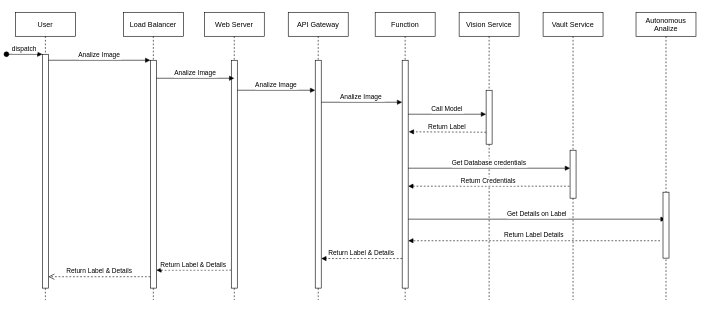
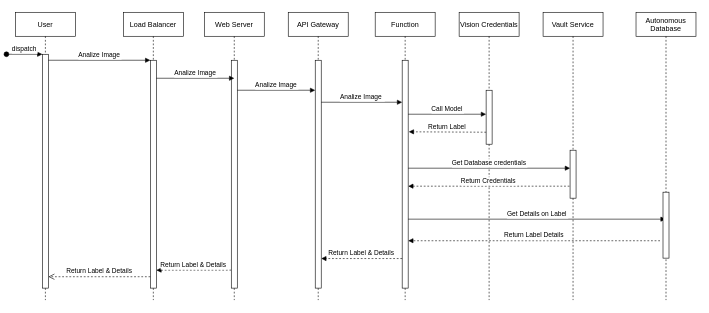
  <mxCell id="0" />
  <mxCell id="1" parent="0" />
  <mxCell id="2" value="User" style="shape=umlLifeline;perimeter=lifelinePerimeter;container=1;collapsible=0;recursiveResize=0;rounded=0;shadow=0;strokeWidth=1;" parent="1" vertex="1"><mxGeometry x="20" y="20" width="100" height="480" as="geometry" /></mxCell>
  <mxCell id="3" value="" style="points=[];perimeter=orthogonalPerimeter;rounded=0;shadow=0;strokeWidth=1;" parent="2" vertex="1"><mxGeometry x="45" y="70" width="10" height="390" as="geometry" /></mxCell>
  <mxCell id="4" value="dispatch" style="verticalAlign=bottom;startArrow=oval;endArrow=block;startSize=8;shadow=0;strokeWidth=1;" parent="2" target="3" edge="1"><mxGeometry relative="1" as="geometry"><mxPoint x="-15" y="70" as="sourcePoint" /></mxGeometry></mxCell>
  <mxCell id="5" value="Load Balancer" style="shape=umlLifeline;perimeter=lifelinePerimeter;container=1;collapsible=0;recursiveResize=0;rounded=0;shadow=0;strokeWidth=1;" parent="1" vertex="1"><mxGeometry x="200" y="20" width="100" height="480" as="geometry" /></mxCell>
  <mxCell id="6" value="" style="points=[];perimeter=orthogonalPerimeter;rounded=0;shadow=0;strokeWidth=1;" parent="5" vertex="1"><mxGeometry x="45" y="80" width="10" height="380" as="geometry" /></mxCell>
  <mxCell id="7" value="Return Label &amp; Details" style="verticalAlign=bottom;endArrow=block;shadow=0;strokeWidth=1;dashed=1;" edge="1" parent="5"><mxGeometry relative="1" as="geometry"><mxPoint x="180" y="430.0" as="sourcePoint" /><mxPoint x="55" y="430" as="targetPoint" /></mxGeometry></mxCell>
  <mxCell id="8" value="Return Label &amp; Details" style="verticalAlign=bottom;endArrow=open;dashed=1;endSize=8;exitX=0;exitY=0.95;shadow=0;strokeWidth=1;" parent="1" source="6" target="3" edge="1"><mxGeometry relative="1" as="geometry"><mxPoint x="175" y="176" as="targetPoint" /></mxGeometry></mxCell>
  <mxCell id="9" value="Analize Image" style="verticalAlign=bottom;endArrow=block;entryX=0;entryY=0;shadow=0;strokeWidth=1;" parent="1" source="3" target="6" edge="1"><mxGeometry relative="1" as="geometry"><mxPoint x="175" y="100" as="sourcePoint" /></mxGeometry></mxCell>
  <mxCell id="10" value="API Gateway" style="shape=umlLifeline;perimeter=lifelinePerimeter;container=1;collapsible=0;recursiveResize=0;rounded=0;shadow=0;strokeWidth=1;" vertex="1" parent="1"><mxGeometry x="475" y="20" width="100" height="480" as="geometry" /></mxCell>
  <mxCell id="11" value="" style="points=[];perimeter=orthogonalPerimeter;rounded=0;shadow=0;strokeWidth=1;" vertex="1" parent="10"><mxGeometry x="45" y="80" width="10" height="380" as="geometry" /></mxCell>
  <mxCell id="12" value="Function" style="shape=umlLifeline;perimeter=lifelinePerimeter;container=1;collapsible=0;recursiveResize=0;rounded=0;shadow=0;strokeWidth=1;" vertex="1" parent="1"><mxGeometry x="620" y="20" width="100" height="480" as="geometry" /></mxCell>
  <mxCell id="13" value="" style="points=[];perimeter=orthogonalPerimeter;rounded=0;shadow=0;strokeWidth=1;" vertex="1" parent="12"><mxGeometry x="45" y="80" width="10" height="380" as="geometry" /></mxCell>
  <mxCell id="14" value="Analize Image " style="verticalAlign=bottom;endArrow=block;shadow=0;strokeWidth=1;exitX=1.2;exitY=0.119;exitDx=0;exitDy=0;exitPerimeter=0;" edge="1" parent="12" target="13"><mxGeometry relative="1" as="geometry"><mxPoint x="-90" y="150.0" as="sourcePoint" /><mxPoint x="37.5" y="150.0" as="targetPoint" /></mxGeometry></mxCell>
  <mxCell id="15" value="Get Details on Label" style="verticalAlign=bottom;endArrow=block;shadow=0;strokeWidth=1;exitX=1.2;exitY=0.119;exitDx=0;exitDy=0;exitPerimeter=0;" edge="1" parent="12" target="25"><mxGeometry relative="1" as="geometry"><mxPoint x="55" y="345" as="sourcePoint" /><mxPoint x="185" y="345" as="targetPoint" /></mxGeometry></mxCell>
  <mxCell id="16" value="Return Label &amp; Details" style="verticalAlign=bottom;endArrow=block;shadow=0;strokeWidth=1;dashed=1;" edge="1" parent="12" target="11"><mxGeometry relative="1" as="geometry"><mxPoint x="45" y="410.68" as="sourcePoint" /><mxPoint x="-84" y="410" as="targetPoint" /></mxGeometry></mxCell>
- <mxCell id="17" value="Vision Service" style="shape=umlLifeline;perimeter=lifelinePerimeter;container=1;collapsible=0;recursiveResize=0;rounded=0;shadow=0;strokeWidth=1;" vertex="1" parent="1"><mxGeometry x="760" y="20" width="100" height="480" as="geometry" /></mxCell>
+ <mxCell id="17" value="Vision Credentials" style="shape=umlLifeline;perimeter=lifelinePerimeter;container=1;collapsible=0;recursiveResize=0;rounded=0;shadow=0;strokeWidth=1;" vertex="1" parent="1"><mxGeometry x="760" y="20" width="100" height="480" as="geometry" /></mxCell>
  <mxCell id="18" value="" style="points=[];perimeter=orthogonalPerimeter;rounded=0;shadow=0;strokeWidth=1;" vertex="1" parent="17"><mxGeometry x="45" y="130" width="10" height="90" as="geometry" /></mxCell>
  <mxCell id="19" value="Call Model" style="verticalAlign=bottom;endArrow=block;shadow=0;strokeWidth=1;exitX=1.2;exitY=0.119;exitDx=0;exitDy=0;exitPerimeter=0;" edge="1" parent="17"><mxGeometry relative="1" as="geometry"><mxPoint x="-85" y="170" as="sourcePoint" /><mxPoint x="45" y="170" as="targetPoint" /></mxGeometry></mxCell>
  <mxCell id="20" value="Return Label" style="verticalAlign=bottom;endArrow=block;shadow=0;strokeWidth=1;entryX=1.1;entryY=0.314;entryDx=0;entryDy=0;entryPerimeter=0;dashed=1;" edge="1" parent="17" target="13"><mxGeometry relative="1" as="geometry"><mxPoint x="45" y="200" as="sourcePoint" /><mxPoint x="-65" y="200" as="targetPoint" /></mxGeometry></mxCell>
  <mxCell id="21" value="Return Credentials" style="verticalAlign=bottom;endArrow=block;shadow=0;strokeWidth=1;dashed=1;" edge="1" parent="17"><mxGeometry relative="1" as="geometry"><mxPoint x="184" y="290" as="sourcePoint" /><mxPoint x="-85" y="290" as="targetPoint" /></mxGeometry></mxCell>
  <mxCell id="22" value="Vault Service" style="shape=umlLifeline;perimeter=lifelinePerimeter;container=1;collapsible=0;recursiveResize=0;rounded=0;shadow=0;strokeWidth=1;" vertex="1" parent="1"><mxGeometry x="900" y="20" width="100" height="480" as="geometry" /></mxCell>
  <mxCell id="23" value="" style="points=[];perimeter=orthogonalPerimeter;rounded=0;shadow=0;strokeWidth=1;" vertex="1" parent="22"><mxGeometry x="45" y="230" width="10" height="80" as="geometry" /></mxCell>
  <mxCell id="24" value="Get Database credentials" style="verticalAlign=bottom;endArrow=block;shadow=0;strokeWidth=1;" edge="1" parent="22"><mxGeometry relative="1" as="geometry"><mxPoint x="-225" y="260" as="sourcePoint" /><mxPoint x="45" y="260" as="targetPoint" /></mxGeometry></mxCell>
- <mxCell id="25" value="Autonomous&#10;Analize" style="shape=umlLifeline;perimeter=lifelinePerimeter;container=1;collapsible=0;recursiveResize=0;rounded=0;shadow=0;strokeWidth=1;" vertex="1" parent="1"><mxGeometry x="1055" y="20" width="100" height="480" as="geometry" /></mxCell>
+ <mxCell id="25" value="Autonomous&#10;Database" style="shape=umlLifeline;perimeter=lifelinePerimeter;container=1;collapsible=0;recursiveResize=0;rounded=0;shadow=0;strokeWidth=1;" vertex="1" parent="1"><mxGeometry x="1055" y="20" width="100" height="480" as="geometry" /></mxCell>
  <mxCell id="26" value="" style="points=[];perimeter=orthogonalPerimeter;rounded=0;shadow=0;strokeWidth=1;" vertex="1" parent="25"><mxGeometry x="45" y="300" width="10" height="110" as="geometry" /></mxCell>
  <mxCell id="27" value="Return Label Details" style="verticalAlign=bottom;endArrow=block;shadow=0;strokeWidth=1;dashed=1;" edge="1" parent="1"><mxGeometry relative="1" as="geometry"><mxPoint x="1095" y="401" as="sourcePoint" /><mxPoint x="675" y="401" as="targetPoint" /></mxGeometry></mxCell>
  <mxCell id="28" value="Web Server" style="shape=umlLifeline;perimeter=lifelinePerimeter;container=1;collapsible=0;recursiveResize=0;rounded=0;shadow=0;strokeWidth=1;" vertex="1" parent="1"><mxGeometry x="335" y="20" width="100" height="480" as="geometry" /></mxCell>
  <mxCell id="29" value="" style="points=[];perimeter=orthogonalPerimeter;rounded=0;shadow=0;strokeWidth=1;" vertex="1" parent="28"><mxGeometry x="45" y="80" width="10" height="380" as="geometry" /></mxCell>
  <mxCell id="30" value="Analize Image" style="verticalAlign=bottom;endArrow=block;shadow=0;strokeWidth=1;" edge="1" parent="28"><mxGeometry relative="1" as="geometry"><mxPoint x="-80" y="110.0" as="sourcePoint" /><mxPoint x="50" y="110" as="targetPoint" /></mxGeometry></mxCell>
  <mxCell id="31" value="Analize Image" style="verticalAlign=bottom;endArrow=block;shadow=0;strokeWidth=1;" edge="1" parent="1"><mxGeometry relative="1" as="geometry"><mxPoint x="390" y="150" as="sourcePoint" /><mxPoint x="520" y="150" as="targetPoint" /></mxGeometry></mxCell>
